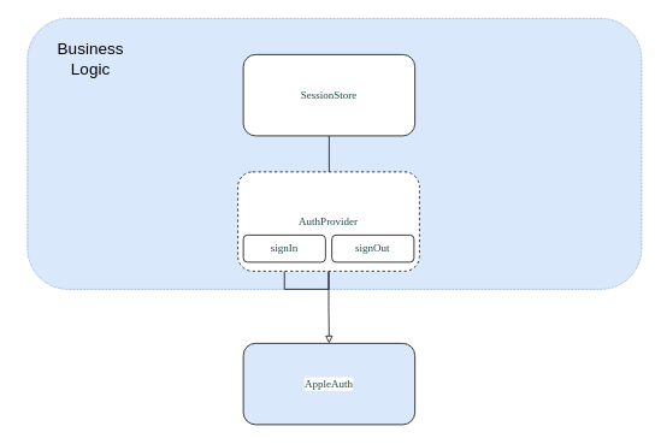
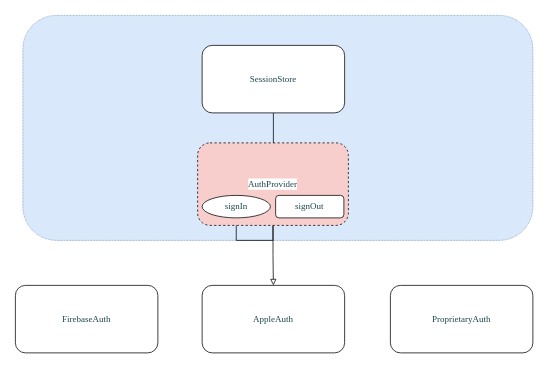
  <mxCell id="0" />
  <mxCell id="1" parent="0" />
  <mxCell id="2" value="" style="rounded=1;whiteSpace=wrap;html=1;fillColor=#dae8fc;dashed=1;dashPattern=1 1;strokeColor=#6c8ebf;" vertex="1" parent="1"><mxGeometry x="30" y="20" width="680" height="300" as="geometry" /></mxCell>
  <mxCell id="3" style="edgeStyle=orthogonalEdgeStyle;rounded=0;orthogonalLoop=1;jettySize=auto;html=1;exitX=0.5;exitY=1;exitDx=0;exitDy=0;" edge="1" parent="1" source="4" target="8"><mxGeometry relative="1" as="geometry" /></mxCell>
  <mxCell id="4" value="&lt;p style=&quot;margin: 0px ; font-stretch: normal ; line-height: normal ; font-family: &amp;#34;menlo&amp;#34; ; color: rgb(28 , 70 , 74) ; background-color: rgb(255 , 255 , 255)&quot;&gt;SessionStore&lt;/p&gt;" style="rounded=1;whiteSpace=wrap;html=1;" vertex="1" parent="1"><mxGeometry x="269" y="60" width="190" height="90" as="geometry" /></mxCell>
  <mxCell id="5" style="edgeStyle=orthogonalEdgeStyle;rounded=0;orthogonalLoop=1;jettySize=auto;html=1;endArrow=block;endFill=0;" edge="1" parent="1" source="7" target="8"><mxGeometry relative="1" as="geometry" /></mxCell>
  <mxCell id="6" style="edgeStyle=orthogonalEdgeStyle;rounded=0;orthogonalLoop=1;jettySize=auto;html=1;endArrow=block;endFill=0;" edge="1" parent="1" source="7" target="11"><mxGeometry relative="1" as="geometry" /></mxCell>
- <mxCell id="7" value="&lt;p style=&quot;margin: 0px ; font-stretch: normal ; line-height: normal ; font-family: &amp;#34;menlo&amp;#34; ; color: rgb(28 , 70 , 74) ; background-color: rgb(255 , 255 , 255)&quot;&gt;AuthProvider&lt;/p&gt;" style="rounded=1;whiteSpace=wrap;html=1;dashed=1;" vertex="1" parent="1"><mxGeometry x="263" y="190" width="201" height="110" as="geometry" /></mxCell>
- <mxCell id="8" value="&lt;p style=&quot;margin: 0px ; font-stretch: normal ; line-height: normal ; font-family: &amp;#34;menlo&amp;#34; ; color: rgb(28 , 70 , 74) ; background-color: rgb(255 , 255 , 255)&quot;&gt;signIn&lt;/p&gt;" style="rounded=1;whiteSpace=wrap;html=1;" vertex="1" parent="1"><mxGeometry x="269" y="260" width="91" height="30" as="geometry" /></mxCell>
+ <mxCell id="7" value="&lt;p style=&quot;margin: 0px ; font-stretch: normal ; line-height: normal ; font-family: &amp;#34;menlo&amp;#34; ; color: rgb(28 , 70 , 74) ; background-color: rgb(255 , 255 , 255)&quot;&gt;AuthProvider&lt;/p&gt;" style="rounded=1;whiteSpace=wrap;html=1;dashed=1;fillColor=#f8cecc;" vertex="1" parent="1"><mxGeometry x="263" y="190" width="201" height="110" as="geometry" /></mxCell>
+ <mxCell id="8" value="&lt;p style=&quot;margin: 0px ; font-stretch: normal ; line-height: normal ; font-family: &amp;#34;menlo&amp;#34; ; color: rgb(28 , 70 , 74) ; background-color: rgb(255 , 255 , 255)&quot;&gt;signIn&lt;/p&gt;" style="ellipse;whiteSpace=wrap;html=1;" vertex="1" parent="1"><mxGeometry x="269" y="260" width="91" height="30" as="geometry" /></mxCell>
  <mxCell id="9" value="&lt;p style=&quot;margin: 0px ; font-stretch: normal ; line-height: normal ; font-family: &amp;#34;menlo&amp;#34; ; color: rgb(28 , 70 , 74) ; background-color: rgb(255 , 255 , 255)&quot;&gt;signOut&lt;/p&gt;" style="rounded=1;whiteSpace=wrap;html=1;" vertex="1" parent="1"><mxGeometry x="367" y="260" width="91" height="30" as="geometry" /></mxCell>
- <mxCell id="11" value="&lt;p style=&quot;margin: 0px ; font-stretch: normal ; line-height: normal ; font-family: &amp;#34;menlo&amp;#34; ; color: rgb(28 , 70 , 74) ; background-color: rgb(255 , 255 , 255)&quot;&gt;AppleAuth&lt;/p&gt;" style="rounded=1;whiteSpace=wrap;html=1;fillColor=#dae8fc;" vertex="1" parent="1"><mxGeometry x="269" y="380" width="190" height="90" as="geometry" /></mxCell>
- <mxCell id="13" value="Business Logic" style="text;html=1;strokeColor=none;fillColor=none;align=center;verticalAlign=middle;whiteSpace=wrap;rounded=0;dashed=1;dashPattern=1 1;fontSize=18;" vertex="1" parent="1"><mxGeometry x="70" y="50" width="60" height="30" as="geometry" /></mxCell>
+ <mxCell id="10" value="&lt;p style=&quot;margin: 0px ; font-stretch: normal ; line-height: normal ; font-family: &amp;#34;menlo&amp;#34; ; color: rgb(28 , 70 , 74) ; background-color: rgb(255 , 255 , 255)&quot;&gt;FirebaseAuth&lt;/p&gt;" style="rounded=1;whiteSpace=wrap;html=1;" vertex="1" parent="1"><mxGeometry x="20" y="380" width="190" height="90" as="geometry" /></mxCell>
+ <mxCell id="11" value="&lt;p style=&quot;margin: 0px ; font-stretch: normal ; line-height: normal ; font-family: &amp;#34;menlo&amp;#34; ; color: rgb(28 , 70 , 74) ; background-color: rgb(255 , 255 , 255)&quot;&gt;AppleAuth&lt;/p&gt;" style="rounded=1;whiteSpace=wrap;html=1;" vertex="1" parent="1"><mxGeometry x="269" y="380" width="190" height="90" as="geometry" /></mxCell>
+ <mxCell id="12" value="&lt;p style=&quot;margin: 0px ; font-stretch: normal ; line-height: normal ; font-family: &amp;#34;menlo&amp;#34; ; color: rgb(28 , 70 , 74) ; background-color: rgb(255 , 255 , 255)&quot;&gt;ProprietaryAuth&lt;/p&gt;" style="rounded=1;whiteSpace=wrap;html=1;" vertex="1" parent="1"><mxGeometry x="520" y="380" width="190" height="90" as="geometry" /></mxCell>
